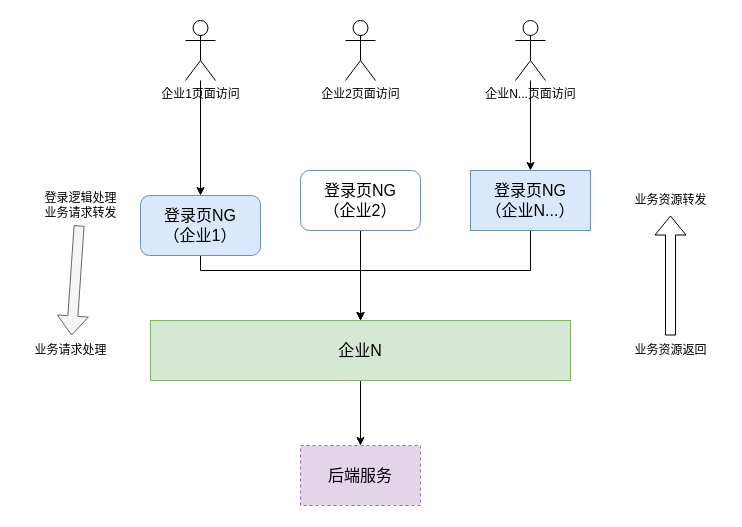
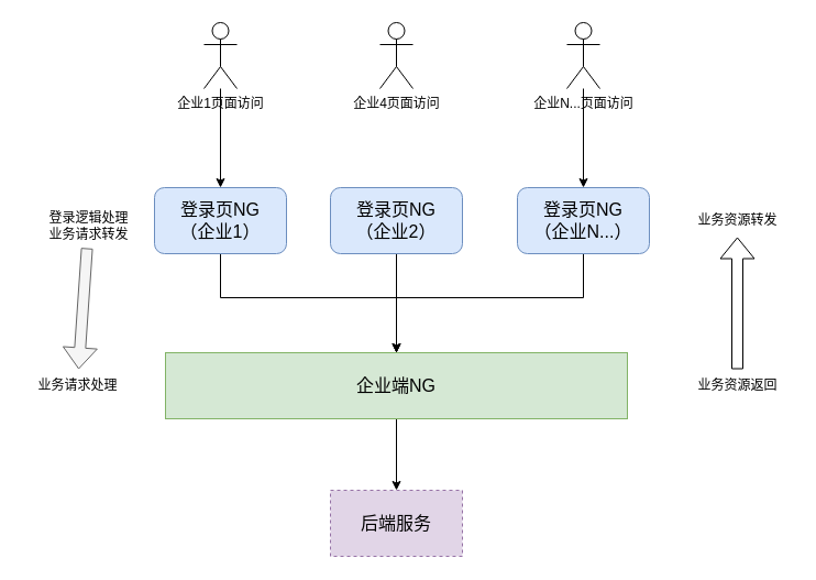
  <mxCell id="0" />
  <mxCell id="1" parent="0" />
  <mxCell id="2" style="edgeStyle=orthogonalEdgeStyle;rounded=0;orthogonalLoop=1;jettySize=auto;html=1;" edge="1" parent="1" source="3" target="9"><mxGeometry relative="1" as="geometry" /></mxCell>
- <mxCell id="3" value="登录页NG&lt;br style=&quot;font-size: 16px;&quot;&gt;（企业2）" style="rounded=1;whiteSpace=wrap;html=1;fillColor=#ffffff;strokeColor=#6c8ebf;fontSize=16;" vertex="1" parent="1"><mxGeometry x="300" y="170" width="120" height="60" as="geometry" /></mxCell>
+ <mxCell id="3" value="登录页NG&lt;br style=&quot;font-size: 16px;&quot;&gt;（企业2）" style="rounded=1;whiteSpace=wrap;html=1;fillColor=#dae8fc;strokeColor=#6c8ebf;fontSize=16;" vertex="1" parent="1"><mxGeometry x="300" y="170" width="120" height="60" as="geometry" /></mxCell>
  <mxCell id="4" style="edgeStyle=orthogonalEdgeStyle;rounded=0;orthogonalLoop=1;jettySize=auto;html=1;" edge="1" parent="1" source="5" target="9"><mxGeometry relative="1" as="geometry"><Array as="points"><mxPoint x="200" y="270" /><mxPoint x="360" y="270" /></Array></mxGeometry></mxCell>
- <mxCell id="5" value="登录页NG&lt;br style=&quot;font-size: 16px;&quot;&gt;（企业1）" style="rounded=1;whiteSpace=wrap;html=1;fillColor=#dae8fc;strokeColor=#6c8ebf;fontSize=16;" vertex="1" parent="1"><mxGeometry x="140" y="195" width="120" height="60" as="geometry" /></mxCell>
+ <mxCell id="5" value="登录页NG&lt;br style=&quot;font-size: 16px;&quot;&gt;（企业1）" style="rounded=1;whiteSpace=wrap;html=1;fillColor=#dae8fc;strokeColor=#6c8ebf;fontSize=16;" vertex="1" parent="1"><mxGeometry x="140" y="170" width="120" height="60" as="geometry" /></mxCell>
  <mxCell id="6" style="edgeStyle=orthogonalEdgeStyle;rounded=0;orthogonalLoop=1;jettySize=auto;html=1;" edge="1" parent="1" source="7" target="9"><mxGeometry relative="1" as="geometry"><Array as="points"><mxPoint x="530" y="270" /><mxPoint x="360" y="270" /></Array></mxGeometry></mxCell>
- <mxCell id="7" value="登录页NG&lt;br style=&quot;font-size: 16px;&quot;&gt;（企业N...）" style="whiteSpace=wrap;html=1;fillColor=#dae8fc;strokeColor=#6c8ebf;fontSize=16;rounded=0;" vertex="1" parent="1"><mxGeometry x="470" y="170" width="120" height="60" as="geometry" /></mxCell>
+ <mxCell id="7" value="登录页NG&lt;br style=&quot;font-size: 16px;&quot;&gt;（企业N...）" style="rounded=1;whiteSpace=wrap;html=1;fillColor=#dae8fc;strokeColor=#6c8ebf;fontSize=16;" vertex="1" parent="1"><mxGeometry x="470" y="170" width="120" height="60" as="geometry" /></mxCell>
  <mxCell id="8" style="edgeStyle=orthogonalEdgeStyle;rounded=0;orthogonalLoop=1;jettySize=auto;html=1;entryX=0.5;entryY=0;entryDx=0;entryDy=0;" edge="1" parent="1" source="9" target="11"><mxGeometry relative="1" as="geometry" /></mxCell>
- <mxCell id="9" value="企业N" style="rounded=0;whiteSpace=wrap;html=1;fillColor=#d5e8d4;strokeColor=#82b366;fontSize=16;" vertex="1" parent="1"><mxGeometry x="150" y="320" width="420" height="60" as="geometry" /></mxCell>
- <mxCell id="10" value="企业2页面访问" style="shape=umlActor;verticalLabelPosition=bottom;verticalAlign=top;html=1;outlineConnect=0;" vertex="1" parent="1"><mxGeometry x="345" y="20" width="30" height="60" as="geometry" /></mxCell>
+ <mxCell id="9" value="企业端NG" style="rounded=0;whiteSpace=wrap;html=1;fillColor=#d5e8d4;strokeColor=#82b366;fontSize=16;" vertex="1" parent="1"><mxGeometry x="150" y="320" width="420" height="60" as="geometry" /></mxCell>
+ <mxCell id="10" value="企业4页面访问" style="shape=umlActor;verticalLabelPosition=bottom;verticalAlign=top;html=1;outlineConnect=0;" vertex="1" parent="1"><mxGeometry x="345" y="20" width="30" height="60" as="geometry" /></mxCell>
  <mxCell id="11" value="后端服务" style="rounded=0;whiteSpace=wrap;html=1;fillColor=#e1d5e7;strokeColor=#9673a6;fontSize=16;dashed=1;" vertex="1" parent="1"><mxGeometry x="300" y="445" width="120" height="60" as="geometry" /></mxCell>
  <mxCell id="12" value="登录逻辑处理&lt;br&gt;业务请求转发" style="text;html=1;resizable=0;autosize=1;align=center;verticalAlign=middle;points=[];fillColor=none;strokeColor=none;rounded=0;" vertex="1" parent="1"><mxGeometry x="30" y="185" width="100" height="40" as="geometry" /></mxCell>
  <mxCell id="13" value="业务请求处理" style="text;html=1;resizable=0;autosize=1;align=center;verticalAlign=middle;points=[];fillColor=none;strokeColor=none;rounded=0;" vertex="1" parent="1"><mxGeometry x="20" y="335" width="100" height="30" as="geometry" /></mxCell>
  <mxCell id="14" value="" style="shape=flexArrow;endArrow=classic;html=1;rounded=0;fillColor=#f5f5f5;strokeColor=#666666;" edge="1" parent="1" source="12" target="13"><mxGeometry width="50" height="50" relative="1" as="geometry"><mxPoint x="69.5" y="235" as="sourcePoint" /><mxPoint x="69.5" y="335" as="targetPoint" /></mxGeometry></mxCell>
  <mxCell id="15" value="" style="shape=flexArrow;endArrow=classic;html=1;rounded=0;" edge="1" parent="1" source="16" target="17"><mxGeometry width="50" height="50" relative="1" as="geometry"><mxPoint x="670" y="320" as="sourcePoint" /><mxPoint x="670" y="200" as="targetPoint" /></mxGeometry></mxCell>
  <mxCell id="16" value="业务资源返回" style="text;html=1;resizable=0;autosize=1;align=center;verticalAlign=middle;points=[];fillColor=none;strokeColor=none;rounded=0;" vertex="1" parent="1"><mxGeometry x="620" y="335" width="100" height="30" as="geometry" /></mxCell>
  <mxCell id="17" value="业务资源转发" style="text;html=1;resizable=0;autosize=1;align=center;verticalAlign=middle;points=[];fillColor=none;strokeColor=none;rounded=0;" vertex="1" parent="1"><mxGeometry x="620" y="185" width="100" height="30" as="geometry" /></mxCell>
  <mxCell id="18" value="" style="edgeStyle=orthogonalEdgeStyle;rounded=0;orthogonalLoop=1;jettySize=auto;html=1;fontSize=16;" edge="1" parent="1" source="19" target="5"><mxGeometry relative="1" as="geometry" /></mxCell>
  <mxCell id="19" value="企业1页面访问" style="shape=umlActor;verticalLabelPosition=bottom;verticalAlign=top;html=1;outlineConnect=0;" vertex="1" parent="1"><mxGeometry x="185" y="20" width="30" height="60" as="geometry" /></mxCell>
  <mxCell id="20" value="" style="edgeStyle=orthogonalEdgeStyle;rounded=0;orthogonalLoop=1;jettySize=auto;html=1;fontSize=16;" edge="1" parent="1" source="21" target="7"><mxGeometry relative="1" as="geometry" /></mxCell>
  <mxCell id="21" value="企业N...页面访问" style="shape=umlActor;verticalLabelPosition=bottom;verticalAlign=top;html=1;outlineConnect=0;" vertex="1" parent="1"><mxGeometry x="515" y="20" width="30" height="60" as="geometry" /></mxCell>
